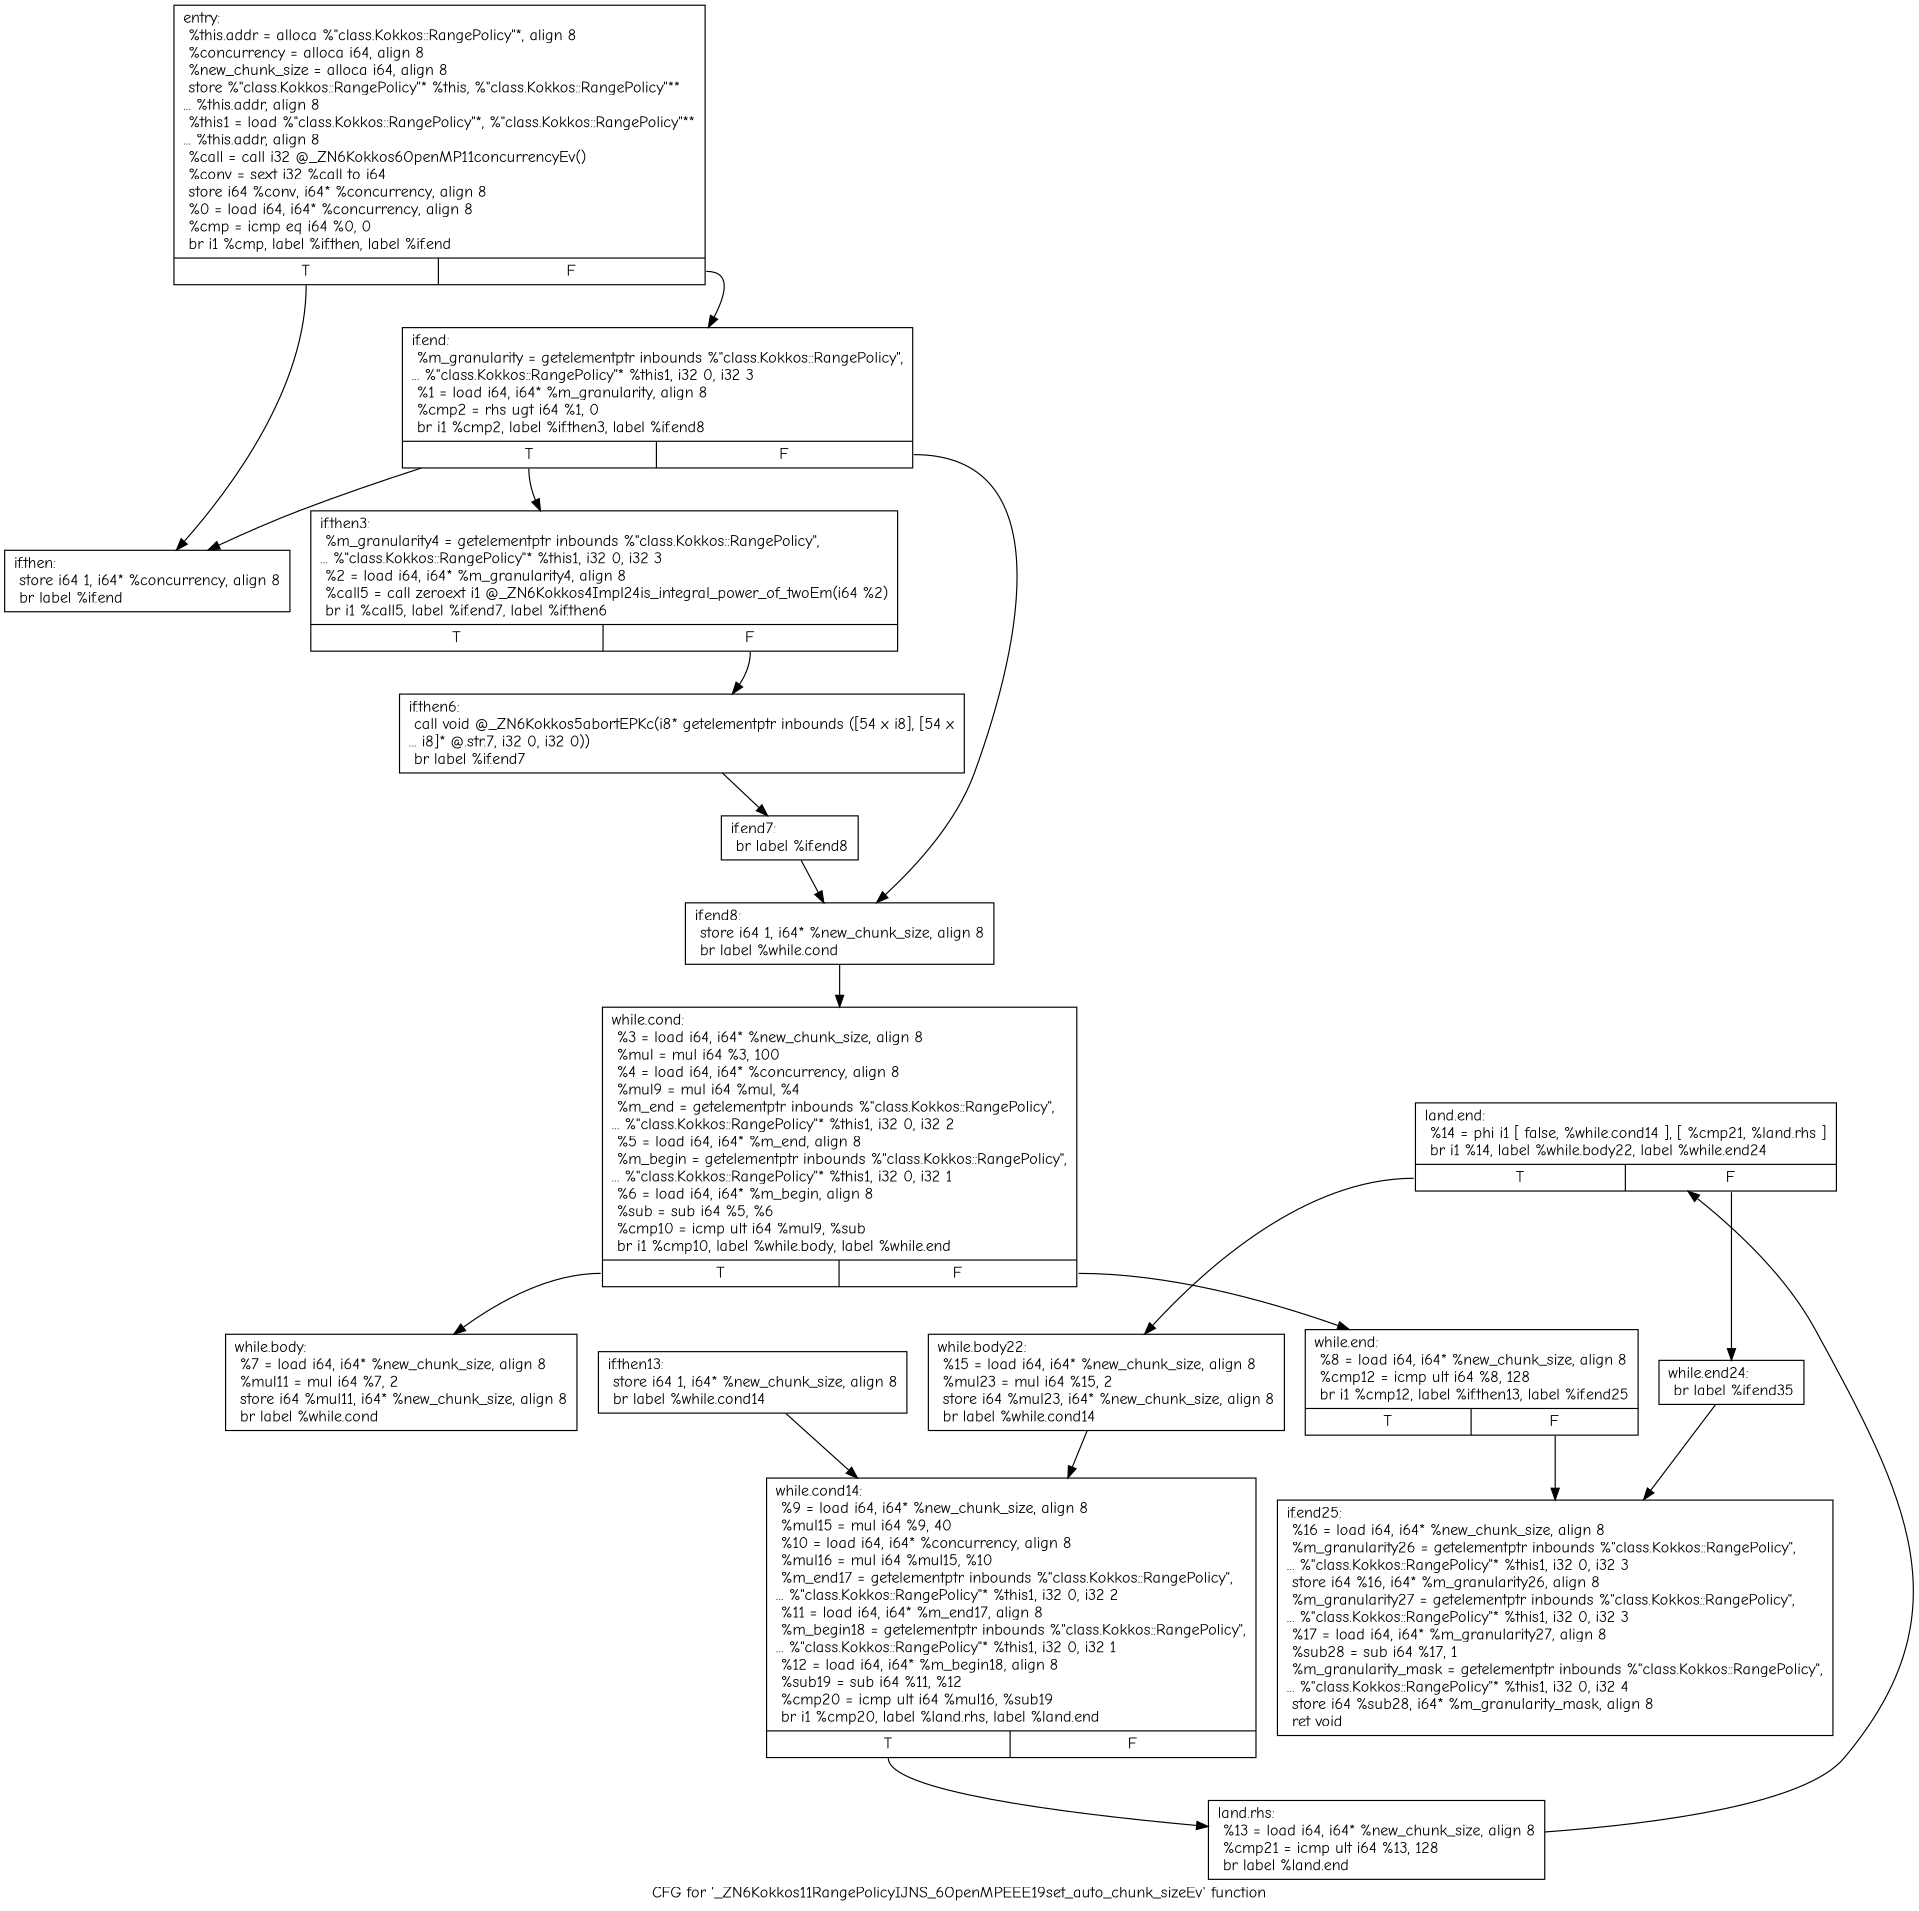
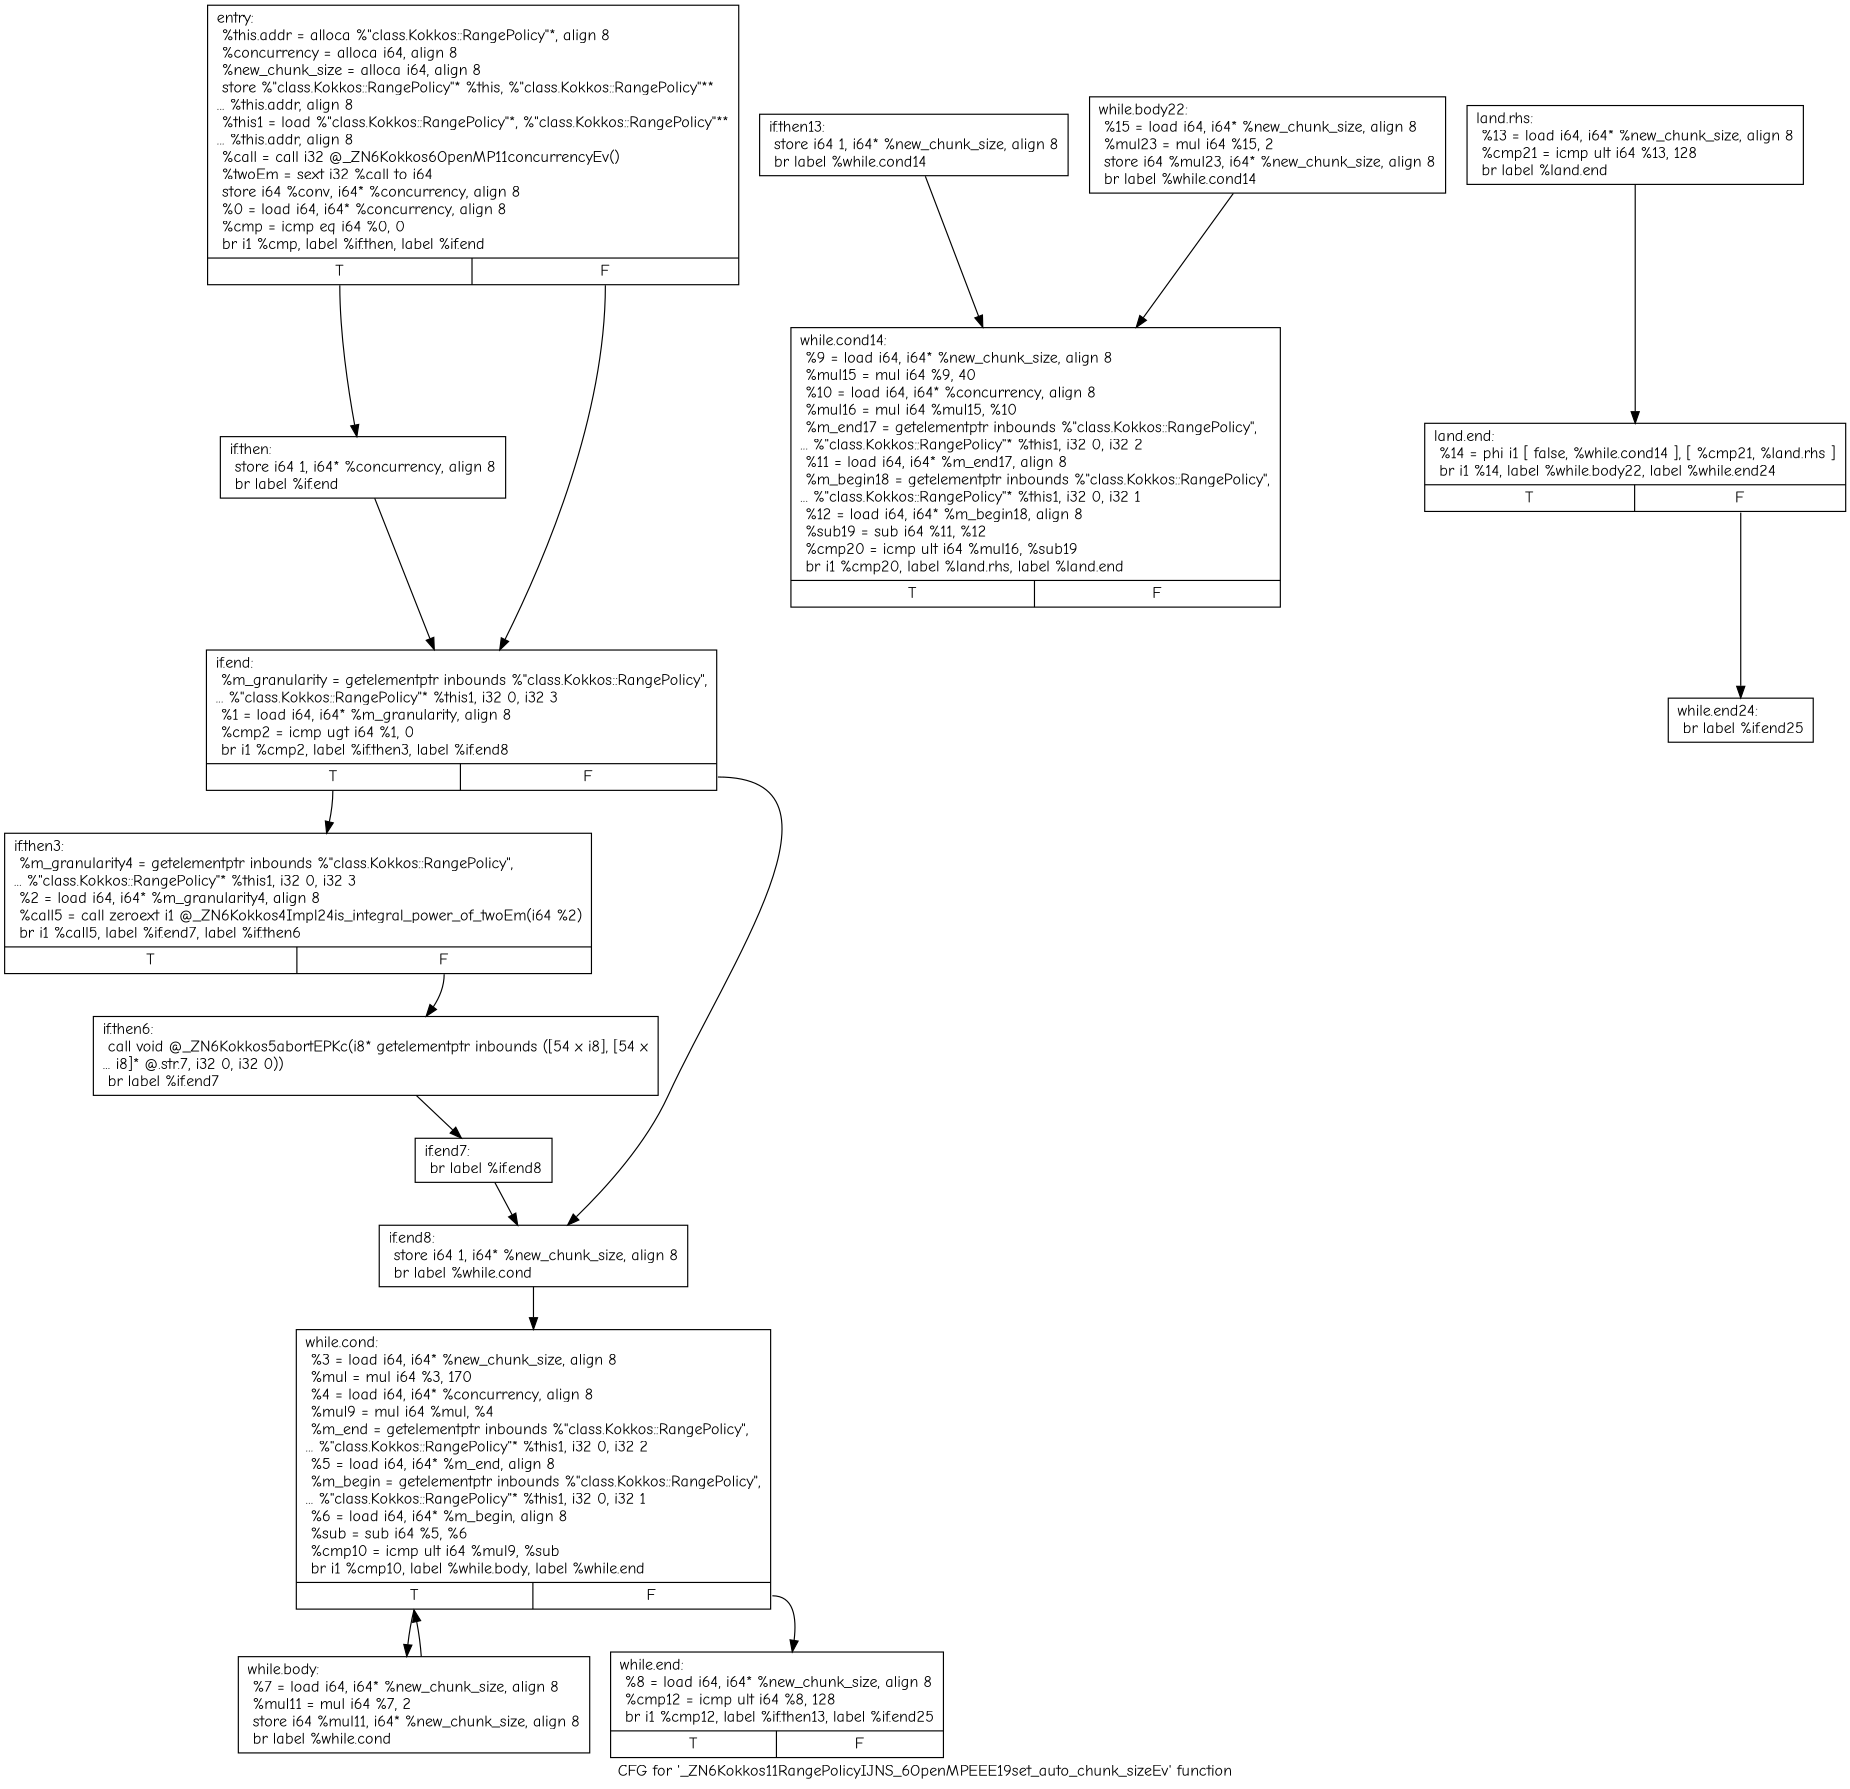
  digraph {
    fontname="Comic Neue"
    label="CFG for '_ZN6Kokkos11RangePolicyIJNS_6OpenMPEEE19set_auto_chunk_sizeEv' function"
    node [fontname="Comic Neue" shape=record]
    edge [fontname="Comic Neue"]
-   n1 [label="{entry:\l  %this.addr = alloca %\"class.Kokkos::RangePolicy\"*, align 8\l  %concurrency = alloca i64, align 8\l  %new_chunk_size = alloca i64, align 8\l  store %\"class.Kokkos::RangePolicy\"* %this, %\"class.Kokkos::RangePolicy\"**\l... %this.addr, align 8\l  %this1 = load %\"class.Kokkos::RangePolicy\"*, %\"class.Kokkos::RangePolicy\"**\l... %this.addr, align 8\l  %call = call i32 @_ZN6Kokkos6OpenMP11concurrencyEv()\l  %conv = sext i32 %call to i64\l  store i64 %conv, i64* %concurrency, align 8\l  %0 = load i64, i64* %concurrency, align 8\l  %cmp = icmp eq i64 %0, 0\l  br i1 %cmp, label %if.then, label %if.end\l|{<s0>T|<s1>F}}"]
+   n1 [label="{entry:\l  %this.addr = alloca %\"class.Kokkos::RangePolicy\"*, align 8\l  %concurrency = alloca i64, align 8\l  %new_chunk_size = alloca i64, align 8\l  store %\"class.Kokkos::RangePolicy\"* %this, %\"class.Kokkos::RangePolicy\"**\l... %this.addr, align 8\l  %this1 = load %\"class.Kokkos::RangePolicy\"*, %\"class.Kokkos::RangePolicy\"**\l... %this.addr, align 8\l  %call = call i32 @_ZN6Kokkos6OpenMP11concurrencyEv()\l  %twoEm = sext i32 %call to i64\l  store i64 %conv, i64* %concurrency, align 8\l  %0 = load i64, i64* %concurrency, align 8\l  %cmp = icmp eq i64 %0, 0\l  br i1 %cmp, label %if.then, label %if.end\l|{<s0>T|<s1>F}}"]
    n2 [label="{if.then:                                          \l  store i64 1, i64* %concurrency, align 8\l  br label %if.end\l}"]
-   n3 [label="{if.end:                                           \l  %m_granularity = getelementptr inbounds %\"class.Kokkos::RangePolicy\",\l... %\"class.Kokkos::RangePolicy\"* %this1, i32 0, i32 3\l  %1 = load i64, i64* %m_granularity, align 8\l  %cmp2 = rhs ugt i64 %1, 0\l  br i1 %cmp2, label %if.then3, label %if.end8\l|{<s0>T|<s1>F}}"]
+   n3 [label="{if.end:                                           \l  %m_granularity = getelementptr inbounds %\"class.Kokkos::RangePolicy\",\l... %\"class.Kokkos::RangePolicy\"* %this1, i32 0, i32 3\l  %1 = load i64, i64* %m_granularity, align 8\l  %cmp2 = icmp ugt i64 %1, 0\l  br i1 %cmp2, label %if.then3, label %if.end8\l|{<s0>T|<s1>F}}"]
    n4 [label="{if.then3:                                         \l  %m_granularity4 = getelementptr inbounds %\"class.Kokkos::RangePolicy\",\l... %\"class.Kokkos::RangePolicy\"* %this1, i32 0, i32 3\l  %2 = load i64, i64* %m_granularity4, align 8\l  %call5 = call zeroext i1 @_ZN6Kokkos4Impl24is_integral_power_of_twoEm(i64 %2)\l  br i1 %call5, label %if.end7, label %if.then6\l|{<s0>T|<s1>F}}"]
    n5 [label="{if.end8:                                          \l  store i64 1, i64* %new_chunk_size, align 8\l  br label %while.cond\l}"]
    n6 [label="{if.then6:                                         \l  call void @_ZN6Kokkos5abortEPKc(i8* getelementptr inbounds ([54 x i8], [54 x\l... i8]* @.str.7, i32 0, i32 0))\l  br label %if.end7\l}"]
-   n7 [label="{while.cond:                                       \l  %3 = load i64, i64* %new_chunk_size, align 8\l  %mul = mul i64 %3, 100\l  %4 = load i64, i64* %concurrency, align 8\l  %mul9 = mul i64 %mul, %4\l  %m_end = getelementptr inbounds %\"class.Kokkos::RangePolicy\",\l... %\"class.Kokkos::RangePolicy\"* %this1, i32 0, i32 2\l  %5 = load i64, i64* %m_end, align 8\l  %m_begin = getelementptr inbounds %\"class.Kokkos::RangePolicy\",\l... %\"class.Kokkos::RangePolicy\"* %this1, i32 0, i32 1\l  %6 = load i64, i64* %m_begin, align 8\l  %sub = sub i64 %5, %6\l  %cmp10 = icmp ult i64 %mul9, %sub\l  br i1 %cmp10, label %while.body, label %while.end\l|{<s0>T|<s1>F}}"]
+   n7 [label="{while.cond:                                       \l  %3 = load i64, i64* %new_chunk_size, align 8\l  %mul = mul i64 %3, 170\l  %4 = load i64, i64* %concurrency, align 8\l  %mul9 = mul i64 %mul, %4\l  %m_end = getelementptr inbounds %\"class.Kokkos::RangePolicy\",\l... %\"class.Kokkos::RangePolicy\"* %this1, i32 0, i32 2\l  %5 = load i64, i64* %m_end, align 8\l  %m_begin = getelementptr inbounds %\"class.Kokkos::RangePolicy\",\l... %\"class.Kokkos::RangePolicy\"* %this1, i32 0, i32 1\l  %6 = load i64, i64* %m_begin, align 8\l  %sub = sub i64 %5, %6\l  %cmp10 = icmp ult i64 %mul9, %sub\l  br i1 %cmp10, label %while.body, label %while.end\l|{<s0>T|<s1>F}}"]
    n8 [label="{if.end7:                                          \l  br label %if.end8\l}"]
    n9 [label="{while.body:                                       \l  %7 = load i64, i64* %new_chunk_size, align 8\l  %mul11 = mul i64 %7, 2\l  store i64 %mul11, i64* %new_chunk_size, align 8\l  br label %while.cond\l}"]
    n10 [label="{while.end:                                        \l  %8 = load i64, i64* %new_chunk_size, align 8\l  %cmp12 = icmp ult i64 %8, 128\l  br i1 %cmp12, label %if.then13, label %if.end25\l|{<s0>T|<s1>F}}"]
-   n11 [label="{if.end25:                                         \l  %16 = load i64, i64* %new_chunk_size, align 8\l  %m_granularity26 = getelementptr inbounds %\"class.Kokkos::RangePolicy\",\l... %\"class.Kokkos::RangePolicy\"* %this1, i32 0, i32 3\l  store i64 %16, i64* %m_granularity26, align 8\l  %m_granularity27 = getelementptr inbounds %\"class.Kokkos::RangePolicy\",\l... %\"class.Kokkos::RangePolicy\"* %this1, i32 0, i32 3\l  %17 = load i64, i64* %m_granularity27, align 8\l  %sub28 = sub i64 %17, 1\l  %m_granularity_mask = getelementptr inbounds %\"class.Kokkos::RangePolicy\",\l... %\"class.Kokkos::RangePolicy\"* %this1, i32 0, i32 4\l  store i64 %sub28, i64* %m_granularity_mask, align 8\l  ret void\l}"]
    n12 [label="{if.then13:                                        \l  store i64 1, i64* %new_chunk_size, align 8\l  br label %while.cond14\l}"]
    n13 [label="{while.cond14:                                     \l  %9 = load i64, i64* %new_chunk_size, align 8\l  %mul15 = mul i64 %9, 40\l  %10 = load i64, i64* %concurrency, align 8\l  %mul16 = mul i64 %mul15, %10\l  %m_end17 = getelementptr inbounds %\"class.Kokkos::RangePolicy\",\l... %\"class.Kokkos::RangePolicy\"* %this1, i32 0, i32 2\l  %11 = load i64, i64* %m_end17, align 8\l  %m_begin18 = getelementptr inbounds %\"class.Kokkos::RangePolicy\",\l... %\"class.Kokkos::RangePolicy\"* %this1, i32 0, i32 1\l  %12 = load i64, i64* %m_begin18, align 8\l  %sub19 = sub i64 %11, %12\l  %cmp20 = icmp ult i64 %mul16, %sub19\l  br i1 %cmp20, label %land.rhs, label %land.end\l|{<s0>T|<s1>F}}"]
    n14 [label="{land.rhs:                                         \l  %13 = load i64, i64* %new_chunk_size, align 8\l  %cmp21 = icmp ult i64 %13, 128\l  br label %land.end\l}"]
    n15 [label="{land.end:                                         \l  %14 = phi i1 [ false, %while.cond14 ], [ %cmp21, %land.rhs ]\l  br i1 %14, label %while.body22, label %while.end24\l|{<s0>T|<s1>F}}"]
    n16 [label="{while.body22:                                     \l  %15 = load i64, i64* %new_chunk_size, align 8\l  %mul23 = mul i64 %15, 2\l  store i64 %mul23, i64* %new_chunk_size, align 8\l  br label %while.cond14\l}"]
-   n17 [label="{while.end24:                                      \l  br label %if.end35\l}"]
+   n17 [label="{while.end24:                                      \l  br label %if.end25\l}"]
    n1 -> n2 [tailport=s0]
    n1 -> n3 [tailport=s1]
-   n3 -> n2
+   n2 -> n3
    n3 -> n4 [tailport=s0]
    n3 -> n5 [tailport=s1]
    n4 -> n6 [tailport=s1]
    n5 -> n7
    n6 -> n8
    n7 -> n9 [tailport=s0]
    n7 -> n10 [tailport=s1]
    n8 -> n5
-   n10 -> n11 [tailport=s1]
+   n9 -> n7
    n12 -> n13
-   n13 -> n14 [tailport=s0]
    n14 -> n15
-   n15 -> n16 [tailport=s0]
    n15 -> n17 [tailport=s1]
    n16 -> n13
-   n17 -> n11
  }
